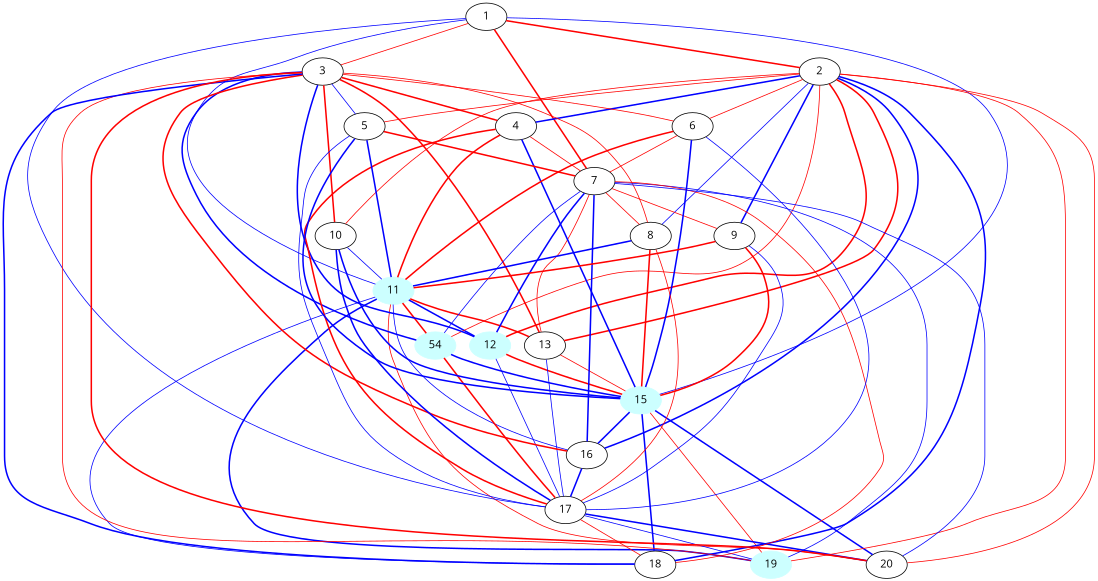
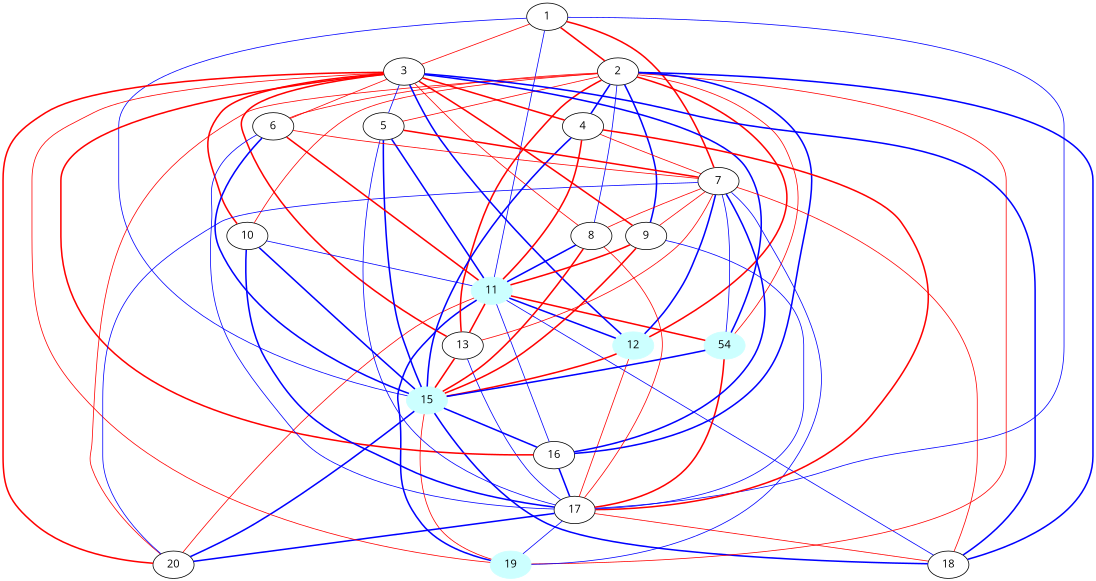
  graph {
    fontname="Open Sans"
    node [fontname="Open Sans"]
    edge [color=red fontname="Open Sans" style=bold]
    11 [color="#CCFFFF" style=filled]
    12 [color="#CCFFFF" style=filled]
    n3 [color="#CCFFFF" label=54 style=filled]
    19 [color="#CCFFFF" style=filled]
    13
    16
    18
    20
    15 [color="#CCFFFF" style=filled]
    17
    1
    2
    3
    7
    4
    5
    6
    8
    9
    10
    11 -- 12 [color=blue]
    11 -- n3
    11 -- 19 [color=blue]
    11 -- 13
    11 -- 16 [color=blue style=solid]
    11 -- 18 [color=blue style=solid]
    11 -- 20 [style=solid]
    12 -- 15
-   12 -- 17 [color=blue style=solid]
+   12 -- 17 [style=solid]
    n3 -- 15 [color=blue]
    n3 -- 17
-   13 -- 15 [style=solid]
+   13 -- 15
    13 -- 17 [color=blue style=solid]
    16 -- 17 [color=blue]
    15 -- 19 [style=solid]
    15 -- 16 [color=blue]
    15 -- 18 [color=blue]
    15 -- 20 [color=blue]
    17 -- 19 [color=blue style=solid]
    17 -- 18 [style=solid]
    17 -- 20 [color=blue]
    1 -- 11 [color=blue style=solid]
    1 -- 15 [color=blue style=solid]
    1 -- 17 [color=blue style=solid]
    1 -- 2
    1 -- 3 [style=solid]
    1 -- 7
    2 -- 12
    2 -- n3 [style=solid]
    2 -- 19 [style=solid]
    2 -- 13
    2 -- 16 [color=blue]
    2 -- 18 [color=blue]
    2 -- 20 [style=solid]
    2 -- 4 [color=blue]
    2 -- 5 [style=solid]
    2 -- 6 [style=solid]
    2 -- 8 [color=blue style=solid]
    2 -- 9 [color=blue]
    2 -- 10 [style=solid]
    3 -- 12 [color=blue]
    3 -- n3 [color=blue]
    3 -- 19 [style=solid]
    3 -- 13
    3 -- 16
    3 -- 18 [color=blue]
    3 -- 20
    3 -- 4
    3 -- 5 [color=blue style=solid]
    3 -- 6 [style=solid]
    3 -- 8 [style=solid]
+   3 -- 9
    3 -- 10
    7 -- 12 [color=blue]
    7 -- n3 [color=blue style=solid]
    7 -- 19 [color=blue style=solid]
    7 -- 13 [style=solid]
    7 -- 16 [color=blue]
    7 -- 18 [style=solid]
    7 -- 20 [color=blue style=solid]
    7 -- 8 [style=solid]
    7 -- 9 [style=solid]
    4 -- 11
    4 -- 15 [color=blue]
    4 -- 17
    4 -- 7 [style=solid]
    5 -- 11 [color=blue]
    5 -- 15 [color=blue]
    5 -- 17 [color=blue style=solid]
    5 -- 7
    6 -- 11
    6 -- 15 [color=blue]
    6 -- 17 [color=blue style=solid]
    6 -- 7 [style=solid]
    8 -- 11 [color=blue]
    8 -- 15
    8 -- 17 [style=solid]
    9 -- 11
    9 -- 15
    9 -- 17 [color=blue style=solid]
    10 -- 11 [color=blue style=solid]
    10 -- 15 [color=blue]
    10 -- 17 [color=blue]
  }
